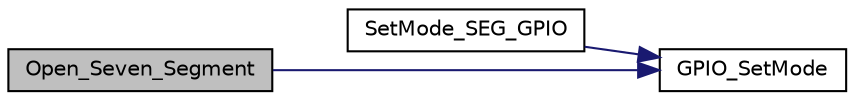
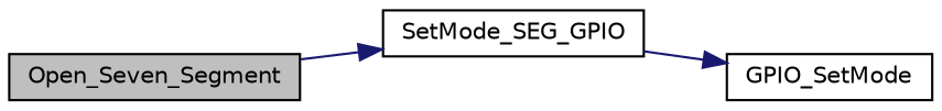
  digraph {
    rankdir=LR
    node [color=black fillcolor=white fontname=Helvetica fontsize=10 shape=record style=filled]
    edge [color=midnightblue fontname=Helvetica fontsize=10 labelfontname=Helvetica labelfontsize=10 style=solid]
    n1 [fillcolor=grey75 fontcolor=black height=0.2 label=Open_Seven_Segment width=0.4]
    n2 [height=0.2 label=SetMode_SEG_GPIO width=0.4]
    n3 [height=0.2 label=GPIO_SetMode width=0.4]
-   n1 -> n3
+   n1 -> n2
    n2 -> n3
  }
